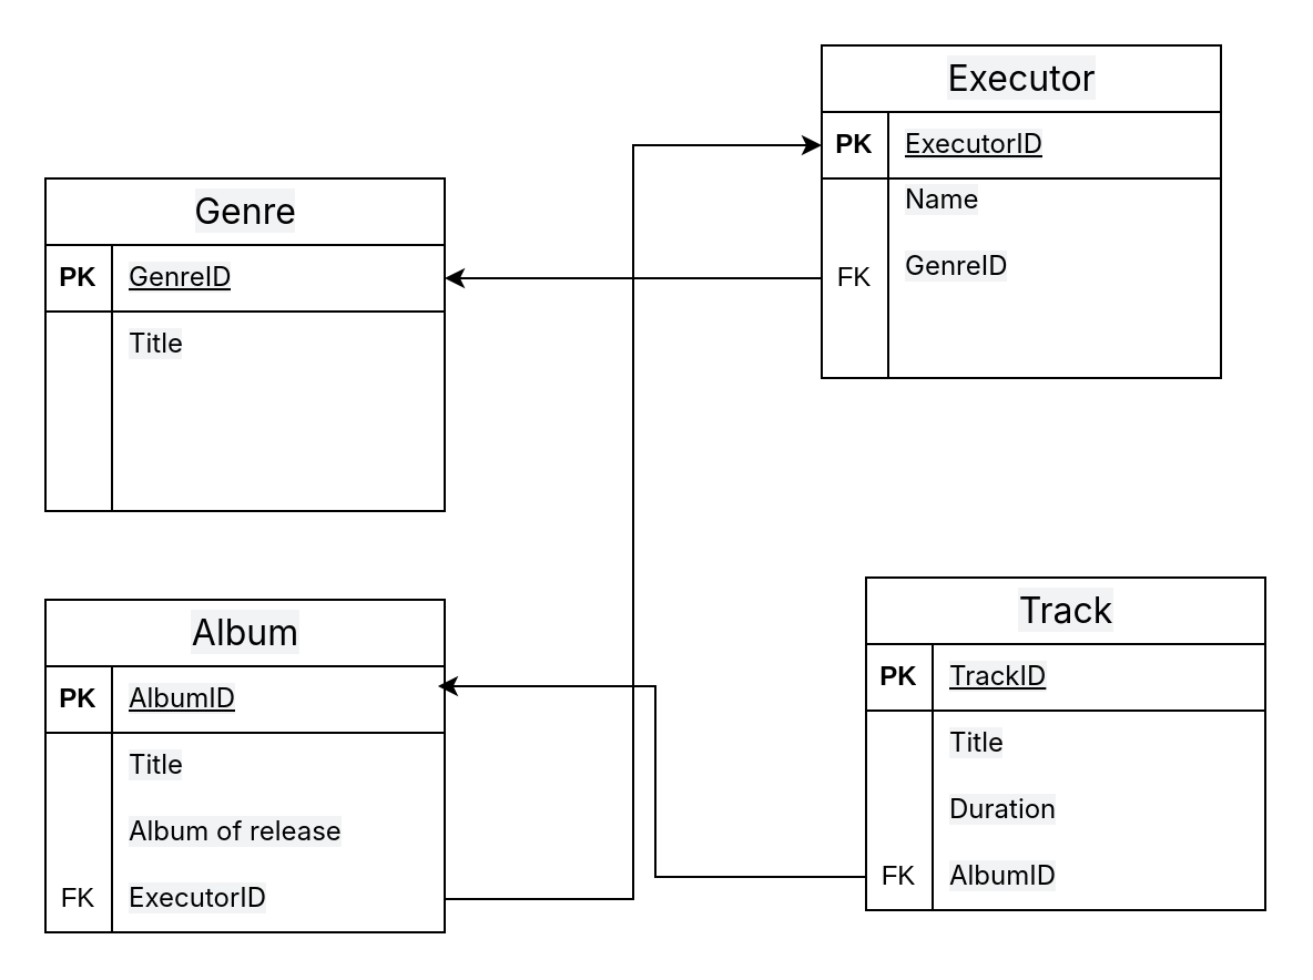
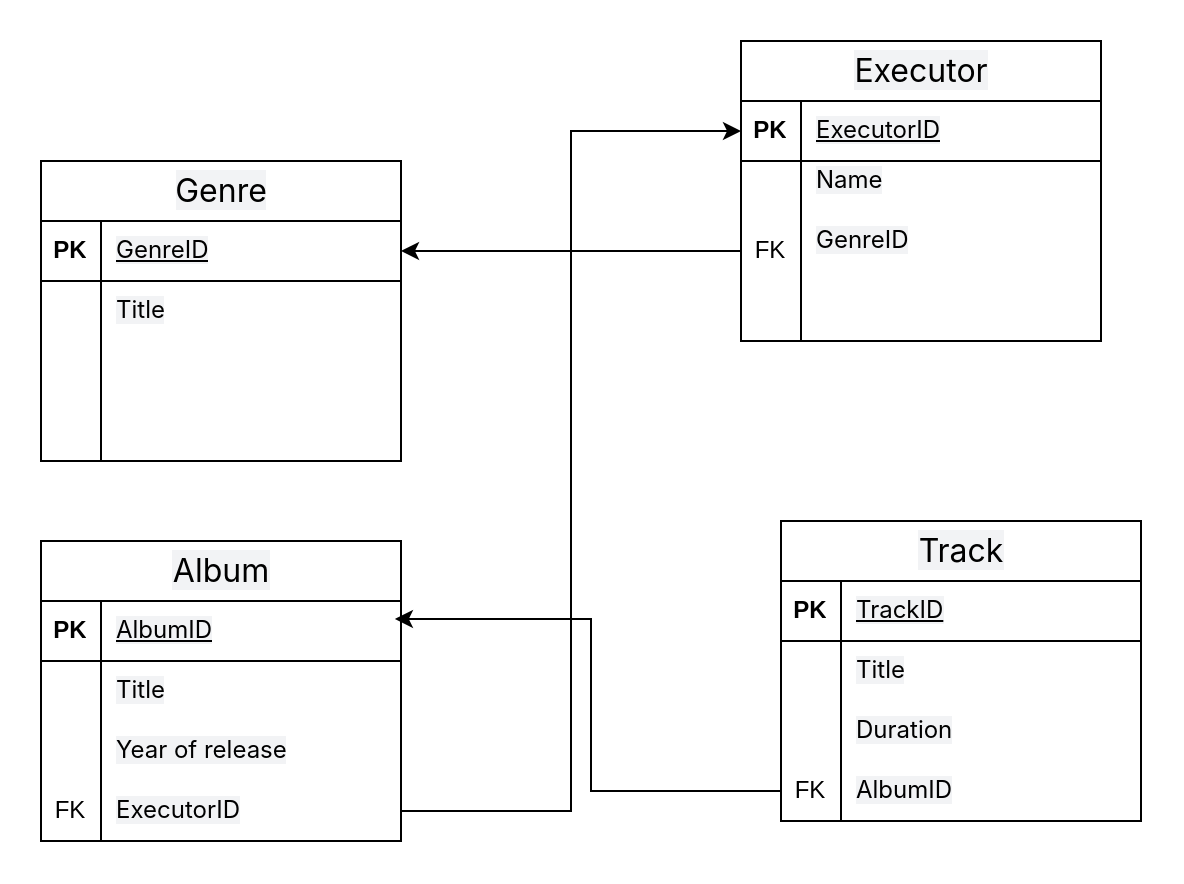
  <mxCell id="0" />
  <mxCell id="1" parent="0" />
  <mxCell id="2" value="&lt;span style=&quot;font-family: -apple-system, BlinkMacSystemFont, Arial, Helvetica, sans-serif; font-size: 16px; font-weight: 400; text-align: start; white-space: pre-wrap; background-color: rgba(7, 28, 71, 0.05);&quot;&gt;Genre&lt;/span&gt;" style="shape=table;startSize=30;container=1;collapsible=1;childLayout=tableLayout;fixedRows=1;rowLines=0;fontStyle=1;align=center;resizeLast=1;html=1;" vertex="1" parent="1"><mxGeometry x="20" y="80" width="180" height="150" as="geometry" /></mxCell>
  <mxCell id="3" value="" style="shape=tableRow;horizontal=0;startSize=0;swimlaneHead=0;swimlaneBody=0;fillColor=none;collapsible=0;dropTarget=0;points=[[0,0.5],[1,0.5]];portConstraint=eastwest;top=0;left=0;right=0;bottom=1;" vertex="1" parent="2"><mxGeometry y="30" width="180" height="30" as="geometry" /></mxCell>
  <mxCell id="4" value="PK" style="shape=partialRectangle;connectable=0;fillColor=none;top=0;left=0;bottom=0;right=0;fontStyle=1;overflow=hidden;whiteSpace=wrap;html=1;" vertex="1" parent="3"><mxGeometry width="30" height="30" as="geometry"><mxRectangle width="30" height="30" as="alternateBounds" /></mxGeometry></mxCell>
  <mxCell id="5" value="&lt;span style=&quot;font-family: -apple-system, BlinkMacSystemFont, Arial, Helvetica, sans-serif; font-weight: 400; white-space-collapse: preserve; background-color: rgba(7, 28, 71, 0.05);&quot;&gt;GenreID&lt;/span&gt;" style="shape=partialRectangle;connectable=0;fillColor=none;top=0;left=0;bottom=0;right=0;align=left;spacingLeft=6;fontStyle=5;overflow=hidden;whiteSpace=wrap;html=1;" vertex="1" parent="3"><mxGeometry x="30" width="150" height="30" as="geometry"><mxRectangle width="150" height="30" as="alternateBounds" /></mxGeometry></mxCell>
  <mxCell id="6" value="" style="shape=tableRow;horizontal=0;startSize=0;swimlaneHead=0;swimlaneBody=0;fillColor=none;collapsible=0;dropTarget=0;points=[[0,0.5],[1,0.5]];portConstraint=eastwest;top=0;left=0;right=0;bottom=0;" vertex="1" parent="2"><mxGeometry y="60" width="180" height="30" as="geometry" /></mxCell>
  <mxCell id="7" value="" style="shape=partialRectangle;connectable=0;fillColor=none;top=0;left=0;bottom=0;right=0;editable=1;overflow=hidden;whiteSpace=wrap;html=1;" vertex="1" parent="6"><mxGeometry width="30" height="30" as="geometry"><mxRectangle width="30" height="30" as="alternateBounds" /></mxGeometry></mxCell>
  <mxCell id="8" value="&lt;div&gt;&lt;span style=&quot;font-family: -apple-system, BlinkMacSystemFont, Arial, Helvetica, sans-serif; white-space-collapse: preserve; background-color: rgba(7, 28, 71, 0.05);&quot;&gt;Title&lt;/span&gt;&lt;br&gt;&lt;/div&gt;" style="shape=partialRectangle;connectable=0;fillColor=none;top=0;left=0;bottom=0;right=0;align=left;spacingLeft=6;overflow=hidden;whiteSpace=wrap;html=1;fontSize=12;" vertex="1" parent="6"><mxGeometry x="30" width="150" height="30" as="geometry"><mxRectangle width="150" height="30" as="alternateBounds" /></mxGeometry></mxCell>
  <mxCell id="9" value="" style="shape=tableRow;horizontal=0;startSize=0;swimlaneHead=0;swimlaneBody=0;fillColor=none;collapsible=0;dropTarget=0;points=[[0,0.5],[1,0.5]];portConstraint=eastwest;top=0;left=0;right=0;bottom=0;" vertex="1" parent="2"><mxGeometry y="90" width="180" height="30" as="geometry" /></mxCell>
  <mxCell id="10" value="" style="shape=partialRectangle;connectable=0;fillColor=none;top=0;left=0;bottom=0;right=0;editable=1;overflow=hidden;whiteSpace=wrap;html=1;" vertex="1" parent="9"><mxGeometry width="30" height="30" as="geometry"><mxRectangle width="30" height="30" as="alternateBounds" /></mxGeometry></mxCell>
  <mxCell id="11" value="" style="shape=partialRectangle;connectable=0;fillColor=none;top=0;left=0;bottom=0;right=0;align=left;spacingLeft=6;overflow=hidden;whiteSpace=wrap;html=1;" vertex="1" parent="9"><mxGeometry x="30" width="150" height="30" as="geometry"><mxRectangle width="150" height="30" as="alternateBounds" /></mxGeometry></mxCell>
  <mxCell id="12" value="" style="shape=tableRow;horizontal=0;startSize=0;swimlaneHead=0;swimlaneBody=0;fillColor=none;collapsible=0;dropTarget=0;points=[[0,0.5],[1,0.5]];portConstraint=eastwest;top=0;left=0;right=0;bottom=0;" vertex="1" parent="2"><mxGeometry y="120" width="180" height="30" as="geometry" /></mxCell>
  <mxCell id="13" value="" style="shape=partialRectangle;connectable=0;fillColor=none;top=0;left=0;bottom=0;right=0;editable=1;overflow=hidden;whiteSpace=wrap;html=1;" vertex="1" parent="12"><mxGeometry width="30" height="30" as="geometry"><mxRectangle width="30" height="30" as="alternateBounds" /></mxGeometry></mxCell>
  <mxCell id="14" value="" style="shape=partialRectangle;connectable=0;fillColor=none;top=0;left=0;bottom=0;right=0;align=left;spacingLeft=6;overflow=hidden;whiteSpace=wrap;html=1;" vertex="1" parent="12"><mxGeometry x="30" width="150" height="30" as="geometry"><mxRectangle width="150" height="30" as="alternateBounds" /></mxGeometry></mxCell>
  <mxCell id="15" value="&lt;span style=&quot;font-family: -apple-system, BlinkMacSystemFont, Arial, Helvetica, sans-serif; font-size: 16px; font-weight: 400; text-align: start; white-space: pre-wrap; background-color: rgba(7, 28, 71, 0.05);&quot;&gt;Executor&lt;/span&gt;" style="shape=table;startSize=30;container=1;collapsible=1;childLayout=tableLayout;fixedRows=1;rowLines=0;fontStyle=1;align=center;resizeLast=1;html=1;" vertex="1" parent="1"><mxGeometry x="370" y="20" width="180" height="150" as="geometry" /></mxCell>
  <mxCell id="16" value="" style="shape=tableRow;horizontal=0;startSize=0;swimlaneHead=0;swimlaneBody=0;fillColor=none;collapsible=0;dropTarget=0;points=[[0,0.5],[1,0.5]];portConstraint=eastwest;top=0;left=0;right=0;bottom=1;" vertex="1" parent="15"><mxGeometry y="30" width="180" height="30" as="geometry" /></mxCell>
  <mxCell id="17" value="PK" style="shape=partialRectangle;connectable=0;fillColor=none;top=0;left=0;bottom=0;right=0;fontStyle=1;overflow=hidden;whiteSpace=wrap;html=1;" vertex="1" parent="16"><mxGeometry width="30" height="30" as="geometry"><mxRectangle width="30" height="30" as="alternateBounds" /></mxGeometry></mxCell>
  <mxCell id="18" value="&lt;span style=&quot;font-family: -apple-system, BlinkMacSystemFont, Arial, Helvetica, sans-serif; font-weight: 400; white-space-collapse: preserve; background-color: rgba(7, 28, 71, 0.05);&quot;&gt;ExecutorID&lt;/span&gt;" style="shape=partialRectangle;connectable=0;fillColor=none;top=0;left=0;bottom=0;right=0;align=left;spacingLeft=6;fontStyle=5;overflow=hidden;whiteSpace=wrap;html=1;" vertex="1" parent="16"><mxGeometry x="30" width="150" height="30" as="geometry"><mxRectangle width="150" height="30" as="alternateBounds" /></mxGeometry></mxCell>
  <mxCell id="19" value="" style="shape=tableRow;horizontal=0;startSize=0;swimlaneHead=0;swimlaneBody=0;fillColor=none;collapsible=0;dropTarget=0;points=[[0,0.5],[1,0.5]];portConstraint=eastwest;top=0;left=0;right=0;bottom=0;" vertex="1" parent="15"><mxGeometry y="60" width="180" height="30" as="geometry" /></mxCell>
  <mxCell id="20" value="" style="shape=partialRectangle;connectable=0;fillColor=none;top=0;left=0;bottom=0;right=0;editable=1;overflow=hidden;whiteSpace=wrap;html=1;" vertex="1" parent="19"><mxGeometry width="30" height="30" as="geometry"><mxRectangle width="30" height="30" as="alternateBounds" /></mxGeometry></mxCell>
  <mxCell id="21" value="&lt;span style=&quot;color: rgb(0, 0, 0); font-family: -apple-system, BlinkMacSystemFont, Arial, Helvetica, sans-serif; font-size: 12px; font-style: normal; font-variant-ligatures: normal; font-variant-caps: normal; font-weight: 400; letter-spacing: normal; orphans: 2; text-align: start; text-indent: 0px; text-transform: none; widows: 2; word-spacing: 0px; -webkit-text-stroke-width: 0px; white-space: pre-wrap; background-color: rgba(7, 28, 71, 0.05); text-decoration-thickness: initial; text-decoration-style: initial; text-decoration-color: initial; float: none; display: inline !important;&quot;&gt;Name&lt;/span&gt;&lt;div&gt;&lt;br/&gt;&lt;/div&gt;" style="shape=partialRectangle;connectable=0;fillColor=none;top=0;left=0;bottom=0;right=0;align=left;spacingLeft=6;overflow=hidden;whiteSpace=wrap;html=1;fontSize=12;" vertex="1" parent="19"><mxGeometry x="30" width="150" height="30" as="geometry"><mxRectangle width="150" height="30" as="alternateBounds" /></mxGeometry></mxCell>
  <mxCell id="22" value="" style="shape=tableRow;horizontal=0;startSize=0;swimlaneHead=0;swimlaneBody=0;fillColor=none;collapsible=0;dropTarget=0;points=[[0,0.5],[1,0.5]];portConstraint=eastwest;top=0;left=0;right=0;bottom=0;" vertex="1" parent="15"><mxGeometry y="90" width="180" height="30" as="geometry" /></mxCell>
  <mxCell id="23" value="FK" style="shape=partialRectangle;connectable=0;fillColor=none;top=0;left=0;bottom=0;right=0;editable=1;overflow=hidden;whiteSpace=wrap;html=1;" vertex="1" parent="22"><mxGeometry width="30" height="30" as="geometry"><mxRectangle width="30" height="30" as="alternateBounds" /></mxGeometry></mxCell>
  <mxCell id="24" value="&lt;span style=&quot;color: rgb(0, 0, 0); font-family: -apple-system, BlinkMacSystemFont, Arial, Helvetica, sans-serif; font-size: 12px; font-style: normal; font-variant-ligatures: normal; font-variant-caps: normal; font-weight: 400; letter-spacing: normal; orphans: 2; text-align: start; text-indent: 0px; text-transform: none; widows: 2; word-spacing: 0px; -webkit-text-stroke-width: 0px; white-space: pre-wrap; background-color: rgba(7, 28, 71, 0.05); text-decoration-thickness: initial; text-decoration-style: initial; text-decoration-color: initial; float: none; display: inline !important;&quot;&gt;GenreID&lt;/span&gt;&lt;div&gt;&lt;br&gt;&lt;/div&gt;" style="shape=partialRectangle;connectable=0;fillColor=none;top=0;left=0;bottom=0;right=0;align=left;spacingLeft=6;overflow=hidden;whiteSpace=wrap;html=1;fontSize=12;" vertex="1" parent="22"><mxGeometry x="30" width="150" height="30" as="geometry"><mxRectangle width="150" height="30" as="alternateBounds" /></mxGeometry></mxCell>
  <mxCell id="25" value="" style="shape=tableRow;horizontal=0;startSize=0;swimlaneHead=0;swimlaneBody=0;fillColor=none;collapsible=0;dropTarget=0;points=[[0,0.5],[1,0.5]];portConstraint=eastwest;top=0;left=0;right=0;bottom=0;" vertex="1" parent="15"><mxGeometry y="120" width="180" height="30" as="geometry" /></mxCell>
  <mxCell id="26" value="" style="shape=partialRectangle;connectable=0;fillColor=none;top=0;left=0;bottom=0;right=0;editable=1;overflow=hidden;whiteSpace=wrap;html=1;" vertex="1" parent="25"><mxGeometry width="30" height="30" as="geometry"><mxRectangle width="30" height="30" as="alternateBounds" /></mxGeometry></mxCell>
  <mxCell id="27" value="" style="shape=partialRectangle;connectable=0;fillColor=none;top=0;left=0;bottom=0;right=0;align=left;spacingLeft=6;overflow=hidden;whiteSpace=wrap;html=1;" vertex="1" parent="25"><mxGeometry x="30" width="150" height="30" as="geometry"><mxRectangle width="150" height="30" as="alternateBounds" /></mxGeometry></mxCell>
  <mxCell id="28" value="&lt;span style=&quot;font-family: -apple-system, BlinkMacSystemFont, Arial, Helvetica, sans-serif; font-size: 16px; font-weight: 400; text-align: start; white-space: pre-wrap; background-color: rgba(7, 28, 71, 0.05);&quot;&gt;Album&lt;/span&gt;" style="shape=table;startSize=30;container=1;collapsible=1;childLayout=tableLayout;fixedRows=1;rowLines=0;fontStyle=1;align=center;resizeLast=1;html=1;" vertex="1" parent="1"><mxGeometry x="20" y="270" width="180" height="150" as="geometry" /></mxCell>
  <mxCell id="29" value="" style="shape=tableRow;horizontal=0;startSize=0;swimlaneHead=0;swimlaneBody=0;fillColor=none;collapsible=0;dropTarget=0;points=[[0,0.5],[1,0.5]];portConstraint=eastwest;top=0;left=0;right=0;bottom=1;" vertex="1" parent="28"><mxGeometry y="30" width="180" height="30" as="geometry" /></mxCell>
  <mxCell id="30" value="PK" style="shape=partialRectangle;connectable=0;fillColor=none;top=0;left=0;bottom=0;right=0;fontStyle=1;overflow=hidden;whiteSpace=wrap;html=1;" vertex="1" parent="29"><mxGeometry width="30" height="30" as="geometry"><mxRectangle width="30" height="30" as="alternateBounds" /></mxGeometry></mxCell>
  <mxCell id="31" value="&lt;span style=&quot;font-family: -apple-system, BlinkMacSystemFont, Arial, Helvetica, sans-serif; font-weight: 400; white-space-collapse: preserve; background-color: rgba(7, 28, 71, 0.05);&quot;&gt;AlbumID&lt;/span&gt;" style="shape=partialRectangle;connectable=0;fillColor=none;top=0;left=0;bottom=0;right=0;align=left;spacingLeft=6;fontStyle=5;overflow=hidden;whiteSpace=wrap;html=1;" vertex="1" parent="29"><mxGeometry x="30" width="150" height="30" as="geometry"><mxRectangle width="150" height="30" as="alternateBounds" /></mxGeometry></mxCell>
  <mxCell id="32" value="" style="shape=tableRow;horizontal=0;startSize=0;swimlaneHead=0;swimlaneBody=0;fillColor=none;collapsible=0;dropTarget=0;points=[[0,0.5],[1,0.5]];portConstraint=eastwest;top=0;left=0;right=0;bottom=0;" vertex="1" parent="28"><mxGeometry y="60" width="180" height="30" as="geometry" /></mxCell>
  <mxCell id="33" value="" style="shape=partialRectangle;connectable=0;fillColor=none;top=0;left=0;bottom=0;right=0;editable=1;overflow=hidden;whiteSpace=wrap;html=1;" vertex="1" parent="32"><mxGeometry width="30" height="30" as="geometry"><mxRectangle width="30" height="30" as="alternateBounds" /></mxGeometry></mxCell>
  <mxCell id="34" value="&lt;div&gt;&lt;span style=&quot;background-color: rgba(7, 28, 71, 0.05); font-family: -apple-system, BlinkMacSystemFont, Arial, Helvetica, sans-serif; white-space-collapse: preserve;&quot;&gt;Title&lt;/span&gt;&lt;br&gt;&lt;/div&gt;" style="shape=partialRectangle;connectable=0;fillColor=none;top=0;left=0;bottom=0;right=0;align=left;spacingLeft=6;overflow=hidden;whiteSpace=wrap;html=1;" vertex="1" parent="32"><mxGeometry x="30" width="150" height="30" as="geometry"><mxRectangle width="150" height="30" as="alternateBounds" /></mxGeometry></mxCell>
  <mxCell id="35" value="" style="shape=tableRow;horizontal=0;startSize=0;swimlaneHead=0;swimlaneBody=0;fillColor=none;collapsible=0;dropTarget=0;points=[[0,0.5],[1,0.5]];portConstraint=eastwest;top=0;left=0;right=0;bottom=0;" vertex="1" parent="28"><mxGeometry y="90" width="180" height="30" as="geometry" /></mxCell>
  <mxCell id="36" value="" style="shape=partialRectangle;connectable=0;fillColor=none;top=0;left=0;bottom=0;right=0;editable=1;overflow=hidden;whiteSpace=wrap;html=1;" vertex="1" parent="35"><mxGeometry width="30" height="30" as="geometry"><mxRectangle width="30" height="30" as="alternateBounds" /></mxGeometry></mxCell>
- <mxCell id="37" value="&lt;span style=&quot;font-family: -apple-system, BlinkMacSystemFont, Arial, Helvetica, sans-serif; white-space-collapse: preserve; background-color: rgba(7, 28, 71, 0.05);&quot;&gt;Album of release&lt;/span&gt;" style="shape=partialRectangle;connectable=0;fillColor=none;top=0;left=0;bottom=0;right=0;align=left;spacingLeft=6;overflow=hidden;whiteSpace=wrap;html=1;" vertex="1" parent="35"><mxGeometry x="30" width="150" height="30" as="geometry"><mxRectangle width="150" height="30" as="alternateBounds" /></mxGeometry></mxCell>
+ <mxCell id="37" value="&lt;span style=&quot;font-family: -apple-system, BlinkMacSystemFont, Arial, Helvetica, sans-serif; white-space-collapse: preserve; background-color: rgba(7, 28, 71, 0.05);&quot;&gt;Year of release&lt;/span&gt;" style="shape=partialRectangle;connectable=0;fillColor=none;top=0;left=0;bottom=0;right=0;align=left;spacingLeft=6;overflow=hidden;whiteSpace=wrap;html=1;" vertex="1" parent="35"><mxGeometry x="30" width="150" height="30" as="geometry"><mxRectangle width="150" height="30" as="alternateBounds" /></mxGeometry></mxCell>
  <mxCell id="38" value="" style="shape=tableRow;horizontal=0;startSize=0;swimlaneHead=0;swimlaneBody=0;fillColor=none;collapsible=0;dropTarget=0;points=[[0,0.5],[1,0.5]];portConstraint=eastwest;top=0;left=0;right=0;bottom=0;" vertex="1" parent="28"><mxGeometry y="120" width="180" height="30" as="geometry" /></mxCell>
  <mxCell id="39" value="FK" style="shape=partialRectangle;connectable=0;fillColor=none;top=0;left=0;bottom=0;right=0;editable=1;overflow=hidden;whiteSpace=wrap;html=1;" vertex="1" parent="38"><mxGeometry width="30" height="30" as="geometry"><mxRectangle width="30" height="30" as="alternateBounds" /></mxGeometry></mxCell>
  <mxCell id="40" value="&lt;span style=&quot;font-family: -apple-system, BlinkMacSystemFont, Arial, Helvetica, sans-serif; white-space-collapse: preserve; background-color: rgba(7, 28, 71, 0.05);&quot;&gt;ExecutorID&lt;/span&gt;" style="shape=partialRectangle;connectable=0;fillColor=none;top=0;left=0;bottom=0;right=0;align=left;spacingLeft=6;overflow=hidden;whiteSpace=wrap;html=1;" vertex="1" parent="38"><mxGeometry x="30" width="150" height="30" as="geometry"><mxRectangle width="150" height="30" as="alternateBounds" /></mxGeometry></mxCell>
  <mxCell id="41" value="&lt;span style=&quot;font-family: -apple-system, BlinkMacSystemFont, Arial, Helvetica, sans-serif; font-size: 16px; font-weight: 400; text-align: start; white-space: pre-wrap; background-color: rgba(7, 28, 71, 0.05);&quot;&gt;Track&lt;/span&gt;" style="shape=table;startSize=30;container=1;collapsible=1;childLayout=tableLayout;fixedRows=1;rowLines=0;fontStyle=1;align=center;resizeLast=1;html=1;" vertex="1" parent="1"><mxGeometry x="390" y="260" width="180" height="150" as="geometry" /></mxCell>
  <mxCell id="42" value="" style="shape=tableRow;horizontal=0;startSize=0;swimlaneHead=0;swimlaneBody=0;fillColor=none;collapsible=0;dropTarget=0;points=[[0,0.5],[1,0.5]];portConstraint=eastwest;top=0;left=0;right=0;bottom=1;" vertex="1" parent="41"><mxGeometry y="30" width="180" height="30" as="geometry" /></mxCell>
  <mxCell id="43" value="PK" style="shape=partialRectangle;connectable=0;fillColor=none;top=0;left=0;bottom=0;right=0;fontStyle=1;overflow=hidden;whiteSpace=wrap;html=1;" vertex="1" parent="42"><mxGeometry width="30" height="30" as="geometry"><mxRectangle width="30" height="30" as="alternateBounds" /></mxGeometry></mxCell>
  <mxCell id="44" value="&lt;span style=&quot;font-family: -apple-system, BlinkMacSystemFont, Arial, Helvetica, sans-serif; font-weight: 400; white-space-collapse: preserve; background-color: rgba(7, 28, 71, 0.05);&quot;&gt;TrackID&lt;/span&gt;" style="shape=partialRectangle;connectable=0;fillColor=none;top=0;left=0;bottom=0;right=0;align=left;spacingLeft=6;fontStyle=5;overflow=hidden;whiteSpace=wrap;html=1;" vertex="1" parent="42"><mxGeometry x="30" width="150" height="30" as="geometry"><mxRectangle width="150" height="30" as="alternateBounds" /></mxGeometry></mxCell>
  <mxCell id="45" value="" style="shape=tableRow;horizontal=0;startSize=0;swimlaneHead=0;swimlaneBody=0;fillColor=none;collapsible=0;dropTarget=0;points=[[0,0.5],[1,0.5]];portConstraint=eastwest;top=0;left=0;right=0;bottom=0;" vertex="1" parent="41"><mxGeometry y="60" width="180" height="30" as="geometry" /></mxCell>
  <mxCell id="46" value="" style="shape=partialRectangle;connectable=0;fillColor=none;top=0;left=0;bottom=0;right=0;editable=1;overflow=hidden;whiteSpace=wrap;html=1;" vertex="1" parent="45"><mxGeometry width="30" height="30" as="geometry"><mxRectangle width="30" height="30" as="alternateBounds" /></mxGeometry></mxCell>
  <mxCell id="47" value="&lt;span style=&quot;font-family: -apple-system, BlinkMacSystemFont, Arial, Helvetica, sans-serif; white-space-collapse: preserve; background-color: rgba(7, 28, 71, 0.05);&quot;&gt;Title&lt;/span&gt;" style="shape=partialRectangle;connectable=0;fillColor=none;top=0;left=0;bottom=0;right=0;align=left;spacingLeft=6;overflow=hidden;whiteSpace=wrap;html=1;" vertex="1" parent="45"><mxGeometry x="30" width="150" height="30" as="geometry"><mxRectangle width="150" height="30" as="alternateBounds" /></mxGeometry></mxCell>
  <mxCell id="48" value="" style="shape=tableRow;horizontal=0;startSize=0;swimlaneHead=0;swimlaneBody=0;fillColor=none;collapsible=0;dropTarget=0;points=[[0,0.5],[1,0.5]];portConstraint=eastwest;top=0;left=0;right=0;bottom=0;" vertex="1" parent="41"><mxGeometry y="90" width="180" height="30" as="geometry" /></mxCell>
  <mxCell id="49" value="" style="shape=partialRectangle;connectable=0;fillColor=none;top=0;left=0;bottom=0;right=0;editable=1;overflow=hidden;whiteSpace=wrap;html=1;" vertex="1" parent="48"><mxGeometry width="30" height="30" as="geometry"><mxRectangle width="30" height="30" as="alternateBounds" /></mxGeometry></mxCell>
  <mxCell id="50" value="&lt;span style=&quot;font-family: -apple-system, BlinkMacSystemFont, Arial, Helvetica, sans-serif; white-space-collapse: preserve; background-color: rgba(7, 28, 71, 0.05);&quot;&gt;Duration&lt;/span&gt;" style="shape=partialRectangle;connectable=0;fillColor=none;top=0;left=0;bottom=0;right=0;align=left;spacingLeft=6;overflow=hidden;whiteSpace=wrap;html=1;" vertex="1" parent="48"><mxGeometry x="30" width="150" height="30" as="geometry"><mxRectangle width="150" height="30" as="alternateBounds" /></mxGeometry></mxCell>
  <mxCell id="51" value="" style="shape=tableRow;horizontal=0;startSize=0;swimlaneHead=0;swimlaneBody=0;fillColor=none;collapsible=0;dropTarget=0;points=[[0,0.5],[1,0.5]];portConstraint=eastwest;top=0;left=0;right=0;bottom=0;" vertex="1" parent="41"><mxGeometry y="120" width="180" height="30" as="geometry" /></mxCell>
  <mxCell id="52" value="FK" style="shape=partialRectangle;connectable=0;fillColor=none;top=0;left=0;bottom=0;right=0;editable=1;overflow=hidden;whiteSpace=wrap;html=1;" vertex="1" parent="51"><mxGeometry width="30" height="30" as="geometry"><mxRectangle width="30" height="30" as="alternateBounds" /></mxGeometry></mxCell>
  <mxCell id="53" value="&lt;span style=&quot;font-family: -apple-system, BlinkMacSystemFont, Arial, Helvetica, sans-serif; white-space-collapse: preserve; background-color: rgba(7, 28, 71, 0.05);&quot;&gt;AlbumID&lt;/span&gt;" style="shape=partialRectangle;connectable=0;fillColor=none;top=0;left=0;bottom=0;right=0;align=left;spacingLeft=6;overflow=hidden;whiteSpace=wrap;html=1;" vertex="1" parent="51"><mxGeometry x="30" width="150" height="30" as="geometry"><mxRectangle width="150" height="30" as="alternateBounds" /></mxGeometry></mxCell>
  <mxCell id="54" style="edgeStyle=orthogonalEdgeStyle;rounded=0;orthogonalLoop=1;jettySize=auto;html=1;entryX=0;entryY=0.5;entryDx=0;entryDy=0;" edge="1" parent="1" source="38" target="16"><mxGeometry relative="1" as="geometry" /></mxCell>
  <mxCell id="55" style="edgeStyle=orthogonalEdgeStyle;rounded=0;orthogonalLoop=1;jettySize=auto;html=1;entryX=0.983;entryY=0.3;entryDx=0;entryDy=0;entryPerimeter=0;" edge="1" parent="1" source="51" target="29"><mxGeometry relative="1" as="geometry" /></mxCell>
  <mxCell id="56" style="edgeStyle=orthogonalEdgeStyle;rounded=0;orthogonalLoop=1;jettySize=auto;html=1;entryX=1;entryY=0.5;entryDx=0;entryDy=0;" edge="1" parent="1" source="22" target="3"><mxGeometry relative="1" as="geometry" /></mxCell>
